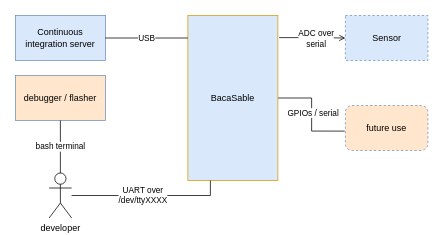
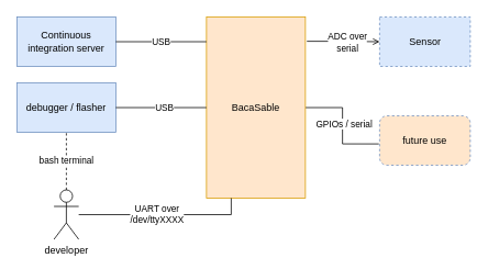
  <mxCell id="0" />
  <mxCell id="1" parent="0" />
  <mxCell id="2" value="" style="edgeStyle=orthogonalEdgeStyle;rounded=0;orthogonalLoop=1;jettySize=auto;html=1;startArrow=none;startFill=0;endArrow=none;endFill=0;exitX=1;exitY=0.5;exitDx=0;exitDy=0;entryX=-0.008;entryY=0.569;entryDx=0;entryDy=0;entryPerimeter=0;" parent="1" source="4" target="16" edge="1"><mxGeometry relative="1" as="geometry"><mxPoint x="160" y="-250" as="sourcePoint" /><mxPoint x="270" y="-250" as="targetPoint" /></mxGeometry></mxCell>
  <mxCell id="3" value="GPIOs / serial" style="edgeLabel;html=1;align=center;verticalAlign=middle;resizable=0;points=[];" parent="2" vertex="1" connectable="0"><mxGeometry x="-0.213" y="1" relative="1" as="geometry"><mxPoint y="12" as="offset" /></mxGeometry></mxCell>
- <mxCell id="4" value="&lt;div&gt;BacaSable&lt;/div&gt;" style="rounded=0;whiteSpace=wrap;html=1;fillColor=#dae8fc;strokeColor=#d79b00;" vertex="1" parent="1"><mxGeometry x="250" y="20" width="120" height="220" as="geometry" /></mxCell>
- <mxCell id="5" value="&lt;div&gt;debugger / flasher&lt;/div&gt;" style="rounded=0;whiteSpace=wrap;html=1;fillColor=#ffe6cc;strokeColor=#6c8ebf;" vertex="1" parent="1"><mxGeometry x="20" y="100" width="120" height="60" as="geometry" /></mxCell>
+ <mxCell id="4" value="&lt;div&gt;BacaSable&lt;/div&gt;" style="rounded=0;whiteSpace=wrap;html=1;fillColor=#ffe6cc;strokeColor=#d79b00;" vertex="1" parent="1"><mxGeometry x="250" y="20" width="120" height="220" as="geometry" /></mxCell>
+ <mxCell id="5" value="&lt;div&gt;debugger / flasher&lt;/div&gt;" style="rounded=0;whiteSpace=wrap;html=1;fillColor=#dae8fc;strokeColor=#6c8ebf;" vertex="1" parent="1"><mxGeometry x="20" y="100" width="120" height="60" as="geometry" /></mxCell>
  <mxCell id="6" value="&lt;div&gt;Continuous integration server&lt;/div&gt;" style="rounded=0;whiteSpace=wrap;html=1;fillColor=#dae8fc;strokeColor=#6c8ebf;" vertex="1" parent="1"><mxGeometry x="20" y="20" width="120" height="60" as="geometry" /></mxCell>
  <mxCell id="7" value="developer" style="shape=umlActor;verticalLabelPosition=bottom;verticalAlign=top;html=1;outlineConnect=0;" vertex="1" parent="1"><mxGeometry x="65" y="230" width="30" height="60" as="geometry" /></mxCell>
  <mxCell id="8" value="Sensor" style="html=1;fillColor=#dae8fc;strokeColor=#6c8ebf;dashed=1;" vertex="1" parent="1"><mxGeometry x="460" y="20" width="110" height="60" as="geometry" /></mxCell>
  <mxCell id="9" value="USB" style="edgeStyle=orthogonalEdgeStyle;rounded=0;orthogonalLoop=1;jettySize=auto;html=1;startArrow=none;startFill=0;endArrow=none;endFill=0;exitX=1;exitY=0.5;exitDx=0;exitDy=0;" edge="1" parent="1" source="6"><mxGeometry relative="1" as="geometry"><mxPoint x="250" y="50" as="targetPoint" /><mxPoint x="205" y="50" as="sourcePoint" /></mxGeometry></mxCell>
+ <mxCell id="10" style="edgeStyle=orthogonalEdgeStyle;rounded=0;orthogonalLoop=1;jettySize=auto;html=1;exitX=1;exitY=0.5;exitDx=0;exitDy=0;entryX=0;entryY=0.5;entryDx=0;entryDy=0;startArrow=none;startFill=0;endArrow=none;endFill=0;" edge="1" parent="1" source="5" target="4"><mxGeometry relative="1" as="geometry"><mxPoint x="205" y="130" as="sourcePoint" /></mxGeometry></mxCell>
+ <mxCell id="11" value="USB" style="edgeLabel;html=1;align=center;verticalAlign=middle;resizable=0;points=[];" vertex="1" connectable="0" parent="10"><mxGeometry x="0.286" y="-2" relative="1" as="geometry"><mxPoint x="-13" y="-2" as="offset" /></mxGeometry></mxCell>
  <mxCell id="12" style="edgeStyle=orthogonalEdgeStyle;rounded=0;orthogonalLoop=1;jettySize=auto;html=1;exitX=1.015;exitY=0.134;exitDx=0;exitDy=0;entryX=0;entryY=0.5;entryDx=0;entryDy=0;startArrow=none;startFill=0;endArrow=open;endFill=0;exitPerimeter=0;" edge="1" parent="1" source="4" target="8"><mxGeometry relative="1" as="geometry"><mxPoint x="425" y="50" as="sourcePoint" /></mxGeometry></mxCell>
  <mxCell id="13" value="ADC over &lt;br&gt;serial" style="edgeLabel;html=1;align=center;verticalAlign=middle;resizable=0;points=[];" vertex="1" connectable="0" parent="12"><mxGeometry x="0.108" relative="1" as="geometry"><mxPoint as="offset" /></mxGeometry></mxCell>
  <mxCell id="14" value="&lt;span style=&quot;color: rgb(0, 0, 0); font-family: Helvetica; font-size: 11px; font-style: normal; font-variant-ligatures: normal; font-variant-caps: normal; font-weight: 400; letter-spacing: normal; orphans: 2; text-align: center; text-indent: 0px; text-transform: none; widows: 2; word-spacing: 0px; -webkit-text-stroke-width: 0px; background-color: rgb(255, 255, 255); text-decoration-thickness: initial; text-decoration-style: initial; text-decoration-color: initial; float: none; display: inline !important;&quot;&gt;UART over &lt;br&gt;/dev/ttyXXXX&lt;/span&gt;" style="edgeStyle=orthogonalEdgeStyle;rounded=0;orthogonalLoop=1;jettySize=auto;html=1;entryX=0.25;entryY=1;entryDx=0;entryDy=0;startArrow=none;startFill=0;endArrow=none;endFill=0;" edge="1" parent="1" source="7" target="4"><mxGeometry x="-0.073" relative="1" as="geometry"><mxPoint x="205" y="260" as="sourcePoint" /><mxPoint as="offset" /></mxGeometry></mxCell>
- <mxCell id="15" value="bash terminal" style="edgeStyle=orthogonalEdgeStyle;rounded=0;orthogonalLoop=1;jettySize=auto;html=1;exitX=0.5;exitY=0;exitDx=0;exitDy=0;entryX=0.5;entryY=1;entryDx=0;entryDy=0;startArrow=none;startFill=0;endArrow=none;endFill=0;exitPerimeter=0;" edge="1" parent="1" source="7" target="5"><mxGeometry relative="1" as="geometry"><mxPoint x="80" y="190" as="sourcePoint" /><mxPoint x="290" y="250" as="targetPoint" /></mxGeometry></mxCell>
+ <mxCell id="15" value="bash terminal" style="edgeStyle=orthogonalEdgeStyle;rounded=0;orthogonalLoop=1;jettySize=auto;html=1;exitX=0.5;exitY=0;exitDx=0;exitDy=0;entryX=0.5;entryY=1;entryDx=0;entryDy=0;startArrow=none;startFill=0;endArrow=none;endFill=0;exitPerimeter=0;dashed=1;" edge="1" parent="1" source="7" target="5"><mxGeometry relative="1" as="geometry"><mxPoint x="80" y="190" as="sourcePoint" /><mxPoint x="290" y="250" as="targetPoint" /></mxGeometry></mxCell>
  <mxCell id="16" value="future use" style="rounded=1;whiteSpace=wrap;html=1;fillColor=#ffe6cc;strokeColor=#6c8ebf;dashed=1;" vertex="1" parent="1"><mxGeometry x="460" y="140" width="110" height="60" as="geometry" /></mxCell>
